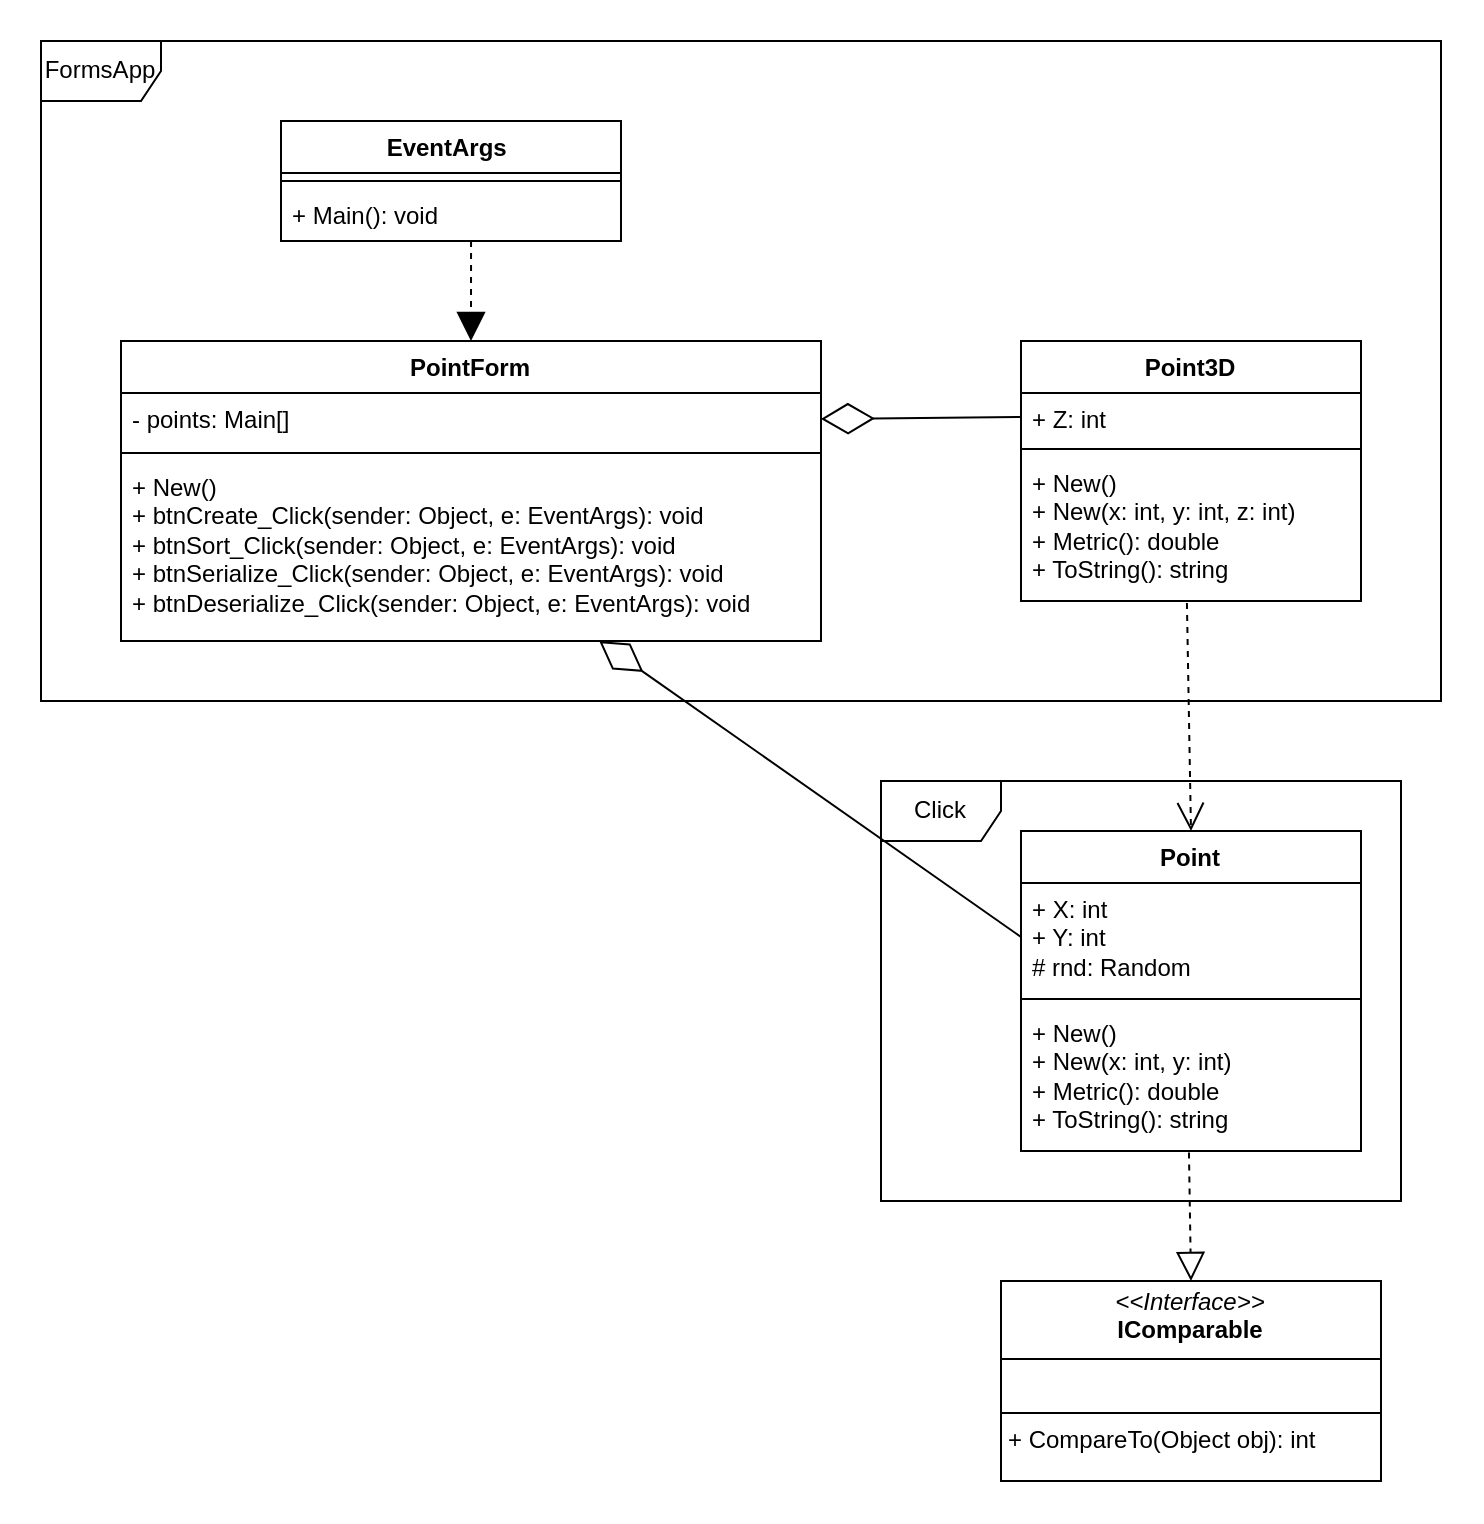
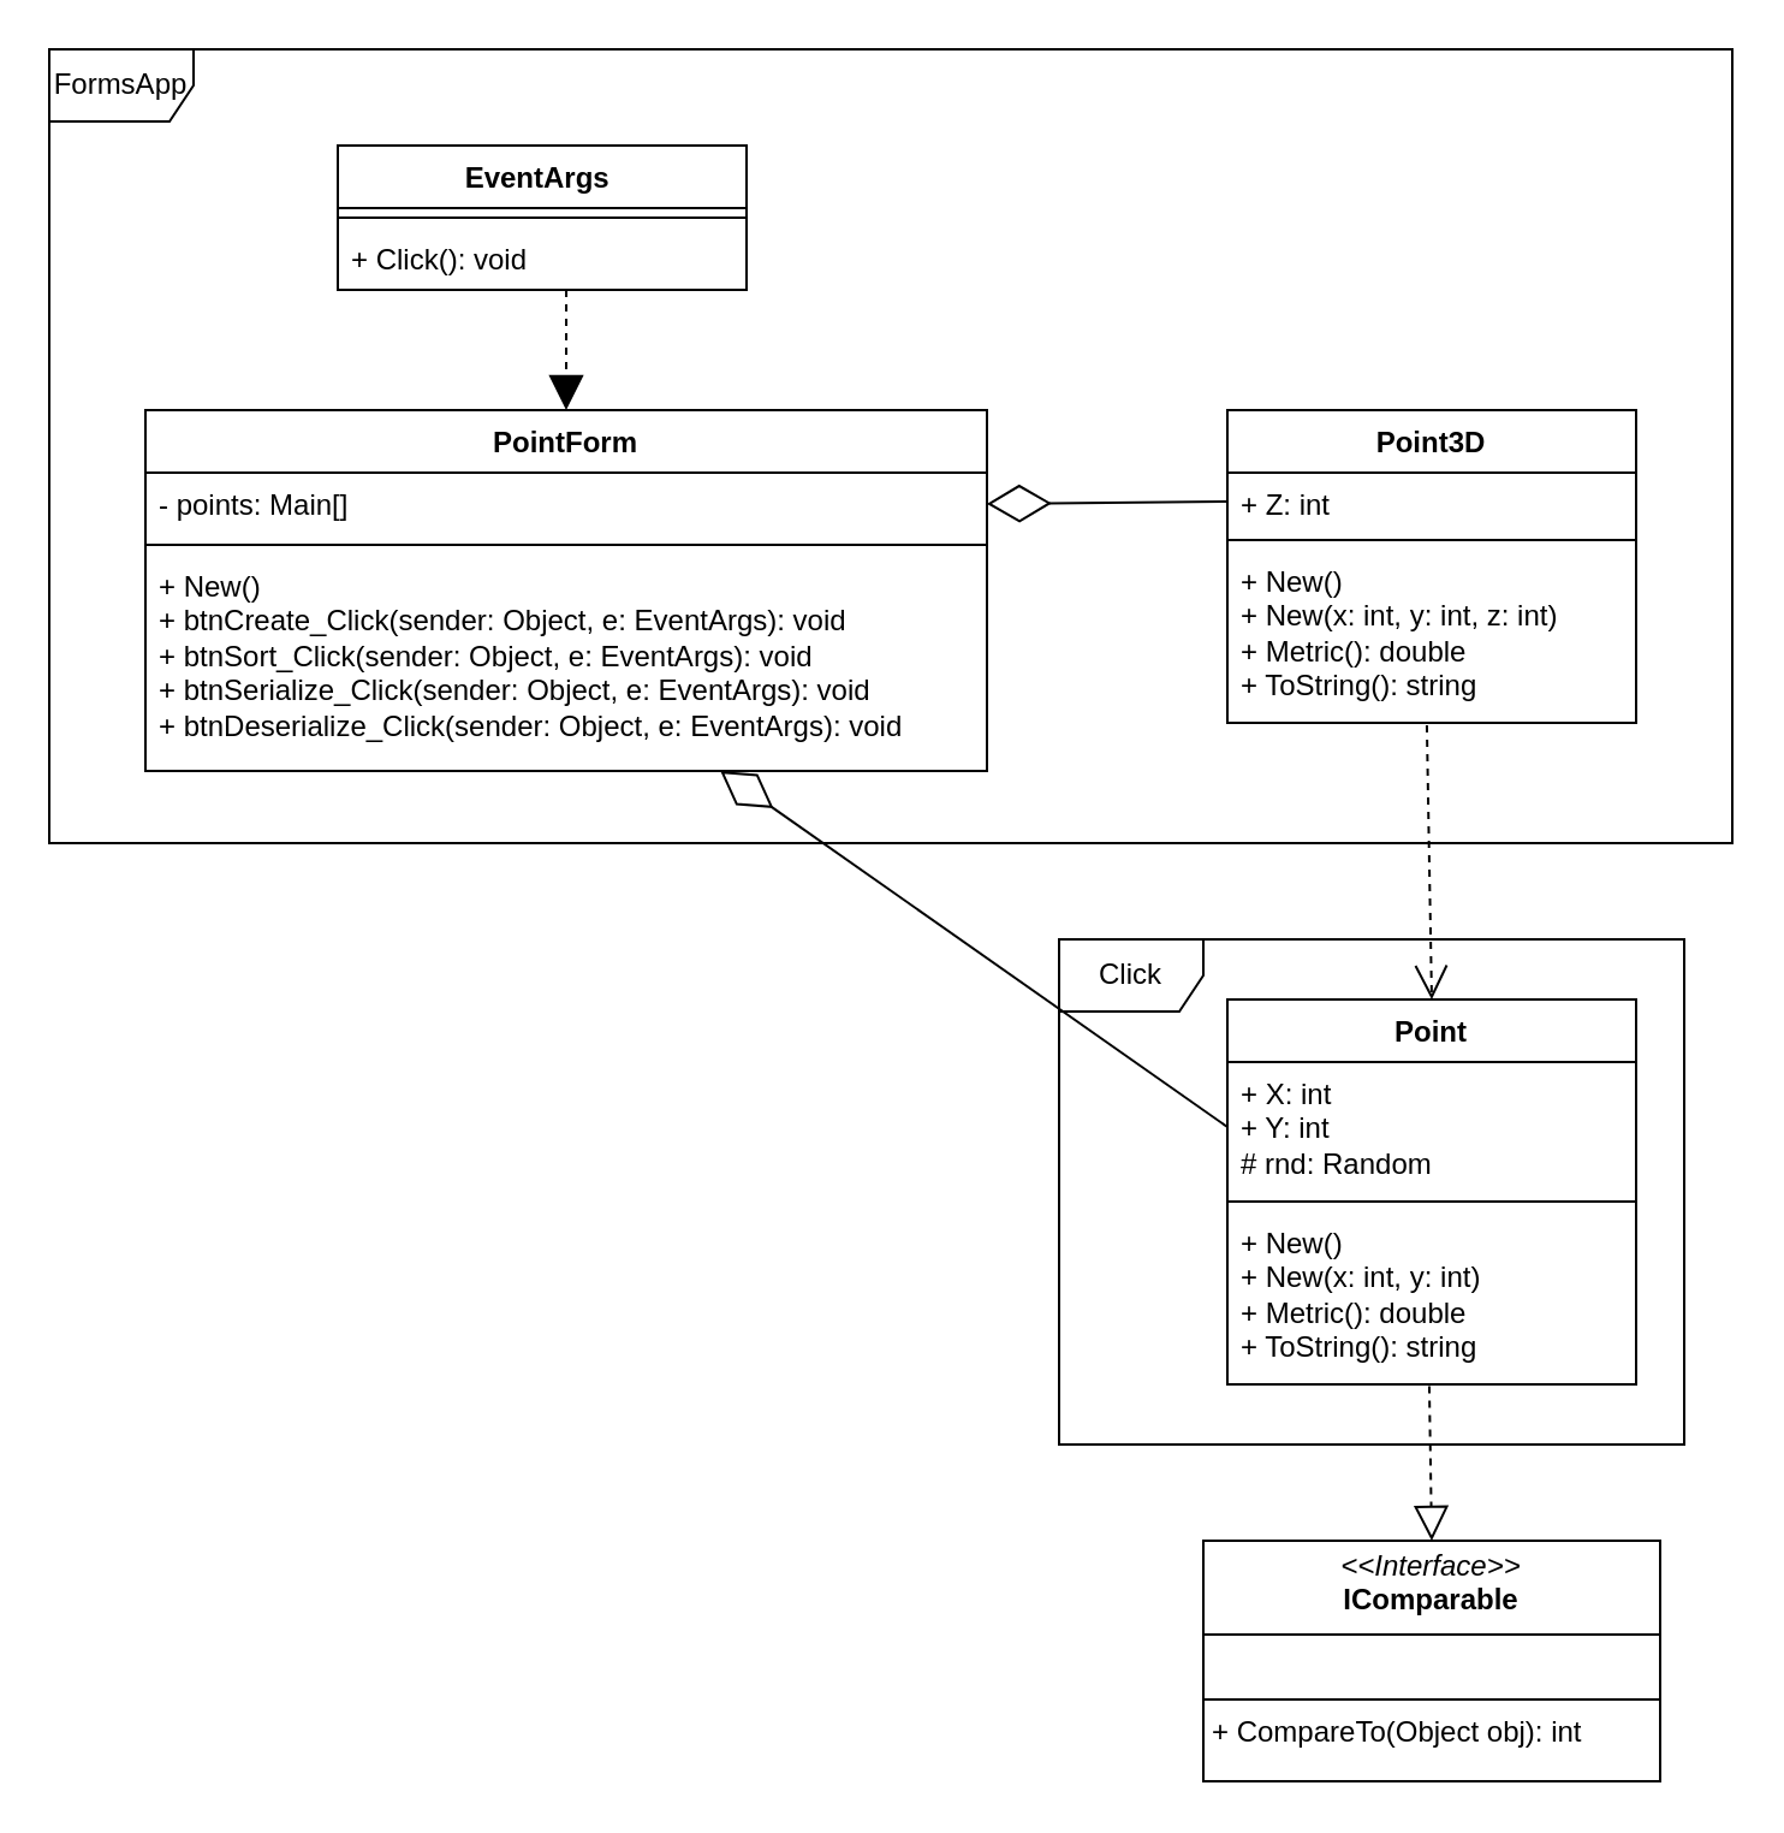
  <mxCell id="0" />
  <mxCell id="1" parent="0" />
  <mxCell id="2" value="Point" style="swimlane;fontStyle=1;align=center;verticalAlign=top;childLayout=stackLayout;horizontal=1;startSize=26;horizontalStack=0;resizeParent=1;resizeParentMax=0;resizeLast=0;collapsible=1;marginBottom=0;whiteSpace=wrap;html=1;" vertex="1" parent="1"><mxGeometry x="510" y="415" width="170" height="160" as="geometry" /></mxCell>
  <mxCell id="3" value="&lt;div&gt;+ X: int&lt;/div&gt;&lt;div&gt;+ Y: int&lt;/div&gt;&lt;div&gt;# rnd: Random&lt;/div&gt;" style="text;strokeColor=none;fillColor=none;align=left;verticalAlign=top;spacingLeft=4;spacingRight=4;overflow=hidden;rotatable=0;points=[[0,0.5],[1,0.5]];portConstraint=eastwest;whiteSpace=wrap;html=1;" vertex="1" parent="2"><mxGeometry y="26" width="170" height="54" as="geometry" /></mxCell>
  <mxCell id="4" value="" style="line;strokeWidth=1;fillColor=none;align=left;verticalAlign=middle;spacingTop=-1;spacingLeft=3;spacingRight=3;rotatable=0;labelPosition=right;points=[];portConstraint=eastwest;strokeColor=inherit;" vertex="1" parent="2"><mxGeometry y="80" width="170" height="8" as="geometry" /></mxCell>
  <mxCell id="5" value="&lt;div&gt;+ New()&lt;/div&gt;&lt;div&gt;+ New(x: int, y: int)&lt;/div&gt;&lt;div&gt;+ Metric(): double&lt;/div&gt;&lt;div&gt;+ ToString(): string&lt;/div&gt;" style="text;strokeColor=none;fillColor=none;align=left;verticalAlign=top;spacingLeft=4;spacingRight=4;overflow=hidden;rotatable=0;points=[[0,0.5],[1,0.5]];portConstraint=eastwest;whiteSpace=wrap;html=1;" vertex="1" parent="2"><mxGeometry y="88" width="170" height="72" as="geometry" /></mxCell>
  <mxCell id="6" value="" style="endArrow=block;dashed=1;endFill=0;endSize=12;html=1;rounded=0;exitX=0.494;exitY=1.011;exitDx=0;exitDy=0;exitPerimeter=0;entryX=0.5;entryY=0;entryDx=0;entryDy=0;" edge="1" parent="1" source="5" target="11"><mxGeometry width="160" relative="1" as="geometry"><mxPoint x="370" y="520" as="sourcePoint" /><mxPoint x="235" y="700" as="targetPoint" /></mxGeometry></mxCell>
  <mxCell id="7" value="Point3D" style="swimlane;fontStyle=1;align=center;verticalAlign=top;childLayout=stackLayout;horizontal=1;startSize=26;horizontalStack=0;resizeParent=1;resizeParentMax=0;resizeLast=0;collapsible=1;marginBottom=0;whiteSpace=wrap;html=1;" vertex="1" parent="1"><mxGeometry x="510" y="170" width="170" height="130" as="geometry" /></mxCell>
  <mxCell id="8" value="+ Z: int" style="text;strokeColor=none;fillColor=none;align=left;verticalAlign=top;spacingLeft=4;spacingRight=4;overflow=hidden;rotatable=0;points=[[0,0.5],[1,0.5]];portConstraint=eastwest;whiteSpace=wrap;html=1;" vertex="1" parent="7"><mxGeometry y="26" width="170" height="24" as="geometry" /></mxCell>
  <mxCell id="9" value="" style="line;strokeWidth=1;fillColor=none;align=left;verticalAlign=middle;spacingTop=-1;spacingLeft=3;spacingRight=3;rotatable=0;labelPosition=right;points=[];portConstraint=eastwest;strokeColor=inherit;" vertex="1" parent="7"><mxGeometry y="50" width="170" height="8" as="geometry" /></mxCell>
  <mxCell id="10" value="&lt;div&gt;&lt;div&gt;+ New()&lt;/div&gt;&lt;div&gt;+ New(x: int, y: int, z: int)&lt;/div&gt;&lt;div&gt;+ Metric(): double&lt;/div&gt;&lt;div&gt;+ ToString(): string&lt;/div&gt;&lt;/div&gt;" style="text;strokeColor=none;fillColor=none;align=left;verticalAlign=top;spacingLeft=4;spacingRight=4;overflow=hidden;rotatable=0;points=[[0,0.5],[1,0.5]];portConstraint=eastwest;whiteSpace=wrap;html=1;" vertex="1" parent="7"><mxGeometry y="58" width="170" height="72" as="geometry" /></mxCell>
  <mxCell id="11" value="&lt;p style=&quot;margin:0px;margin-top:4px;text-align:center;&quot;&gt;&lt;i&gt;&amp;lt;&amp;lt;Interface&amp;gt;&amp;gt;&lt;/i&gt;&lt;br&gt;&lt;b&gt;IComparable&lt;/b&gt;&lt;/p&gt;&lt;hr size=&quot;1&quot; style=&quot;border-style:solid;&quot;&gt;&lt;p style=&quot;margin:0px;margin-left:4px;&quot;&gt;&lt;br&gt;&lt;/p&gt;&lt;hr size=&quot;1&quot; style=&quot;border-style:solid;&quot;&gt;&lt;p style=&quot;margin:0px;margin-left:4px;&quot;&gt;&lt;span style=&quot;background-color: transparent;&quot;&gt;+ CompareTo(&lt;/span&gt;&lt;span style=&quot;background-color: transparent; color: light-dark(rgb(0, 0, 0), rgb(255, 255, 255));&quot;&gt;Object&amp;nbsp;&lt;/span&gt;&lt;span style=&quot;background-color: transparent; color: light-dark(rgb(0, 0, 0), rgb(255, 255, 255));&quot;&gt;obj): int&lt;/span&gt;&lt;/p&gt;" style="verticalAlign=top;align=left;overflow=fill;html=1;whiteSpace=wrap;" vertex="1" parent="1"><mxGeometry x="500" y="640" width="190" height="100" as="geometry" /></mxCell>
  <mxCell id="12" value="FormsApp" style="shape=umlFrame;whiteSpace=wrap;html=1;pointerEvents=0;" vertex="1" parent="1"><mxGeometry width="700" height="330" as="geometry" x="20" y="20" /></mxCell>
  <mxCell id="13" value="PointForm" style="swimlane;fontStyle=1;align=center;verticalAlign=top;childLayout=stackLayout;horizontal=1;startSize=26;horizontalStack=0;resizeParent=1;resizeParentMax=0;resizeLast=0;collapsible=1;marginBottom=0;whiteSpace=wrap;html=1;" vertex="1" parent="1"><mxGeometry x="60" y="170" width="350" height="150" as="geometry" /></mxCell>
  <mxCell id="14" value="- points: Main[]" style="text;strokeColor=none;fillColor=none;align=left;verticalAlign=top;spacingLeft=4;spacingRight=4;overflow=hidden;rotatable=0;points=[[0,0.5],[1,0.5]];portConstraint=eastwest;whiteSpace=wrap;html=1;" vertex="1" parent="13"><mxGeometry y="26" width="350" height="26" as="geometry" /></mxCell>
  <mxCell id="15" value="" style="line;strokeWidth=1;fillColor=none;align=left;verticalAlign=middle;spacingTop=-1;spacingLeft=3;spacingRight=3;rotatable=0;labelPosition=right;points=[];portConstraint=eastwest;strokeColor=inherit;" vertex="1" parent="13"><mxGeometry y="52" width="350" height="8" as="geometry" /></mxCell>
  <mxCell id="16" value="&lt;div&gt;+ New()&lt;/div&gt;&lt;div&gt;+ btnCreate_Click(sender: Object, e: EventArgs): void&lt;/div&gt;&lt;div&gt;+ btnSort_Click(sender: Object, e: EventArgs): void&lt;/div&gt;&lt;div&gt;+ btnSerialize_Click(sender: Object, e: EventArgs): void&lt;/div&gt;&lt;div&gt;+ btnDeserialize_Click(sender: Object, e: EventArgs): void&lt;/div&gt;" style="text;strokeColor=none;fillColor=none;align=left;verticalAlign=top;spacingLeft=4;spacingRight=4;overflow=hidden;rotatable=0;points=[[0,0.5],[1,0.5]];portConstraint=eastwest;whiteSpace=wrap;html=1;" vertex="1" parent="13"><mxGeometry y="60" width="350" height="90" as="geometry" /></mxCell>
  <mxCell id="17" value="Click" style="shape=umlFrame;whiteSpace=wrap;html=1;pointerEvents=0;" vertex="1" parent="1"><mxGeometry x="440" y="390" width="260" height="210" as="geometry" /></mxCell>
  <mxCell id="18" value="EventArgs&amp;nbsp;" style="swimlane;fontStyle=1;align=center;verticalAlign=top;childLayout=stackLayout;horizontal=1;startSize=26;horizontalStack=0;resizeParent=1;resizeParentMax=0;resizeLast=0;collapsible=1;marginBottom=0;whiteSpace=wrap;html=1;" vertex="1" parent="1"><mxGeometry x="140" y="60" width="170" height="60" as="geometry" /></mxCell>
  <mxCell id="19" value="" style="line;strokeWidth=1;fillColor=none;align=left;verticalAlign=middle;spacingTop=-1;spacingLeft=3;spacingRight=3;rotatable=0;labelPosition=right;points=[];portConstraint=eastwest;strokeColor=inherit;" vertex="1" parent="18"><mxGeometry y="26" width="170" height="8" as="geometry" /></mxCell>
- <mxCell id="20" value="+ Main(): void" style="text;strokeColor=none;fillColor=none;align=left;verticalAlign=top;spacingLeft=4;spacingRight=4;overflow=hidden;rotatable=0;points=[[0,0.5],[1,0.5]];portConstraint=eastwest;whiteSpace=wrap;html=1;" vertex="1" parent="18"><mxGeometry y="34" width="170" height="26" as="geometry" /></mxCell>
+ <mxCell id="20" value="+ Click(): void" style="text;strokeColor=none;fillColor=none;align=left;verticalAlign=top;spacingLeft=4;spacingRight=4;overflow=hidden;rotatable=0;points=[[0,0.5],[1,0.5]];portConstraint=eastwest;whiteSpace=wrap;html=1;" vertex="1" parent="18"><mxGeometry y="34" width="170" height="26" as="geometry" /></mxCell>
  <mxCell id="21" value="" style="endArrow=block;endSize=12;dashed=1;html=1;rounded=0;entryX=0.5;entryY=0;entryDx=0;entryDy=0;exitX=0.559;exitY=1;exitDx=0;exitDy=0;exitPerimeter=0;" edge="1" parent="1" source="20" target="13"><mxGeometry width="160" relative="1" as="geometry"><mxPoint x="230" y="123" as="sourcePoint" /><mxPoint x="530" y="120" as="targetPoint" /></mxGeometry></mxCell>
  <mxCell id="22" value="" style="endArrow=diamondThin;endFill=0;endSize=24;html=1;rounded=0;exitX=0;exitY=0.5;exitDx=0;exitDy=0;" edge="1" parent="1" source="3" target="16"><mxGeometry width="160" relative="1" as="geometry"><mxPoint x="370" y="420" as="sourcePoint" /><mxPoint x="90" y="460" as="targetPoint" /></mxGeometry></mxCell>
  <mxCell id="23" value="" style="endArrow=open;endSize=12;dashed=1;html=1;rounded=0;entryX=0.5;entryY=0;entryDx=0;entryDy=0;exitX=0.488;exitY=1.014;exitDx=0;exitDy=0;exitPerimeter=0;" edge="1" parent="1" source="10" target="2"><mxGeometry width="160" relative="1" as="geometry"><mxPoint x="421" y="236" as="sourcePoint" /><mxPoint x="523" y="237" as="targetPoint" /></mxGeometry></mxCell>
  <mxCell id="24" value="" style="endArrow=diamondThin;endFill=0;endSize=24;html=1;rounded=0;exitX=0;exitY=0.5;exitDx=0;exitDy=0;entryX=1;entryY=0.5;entryDx=0;entryDy=0;" edge="1" parent="1" source="8" target="14"><mxGeometry width="160" relative="1" as="geometry"><mxPoint x="520" y="478" as="sourcePoint" /><mxPoint x="309" y="330" as="targetPoint" /></mxGeometry></mxCell>
